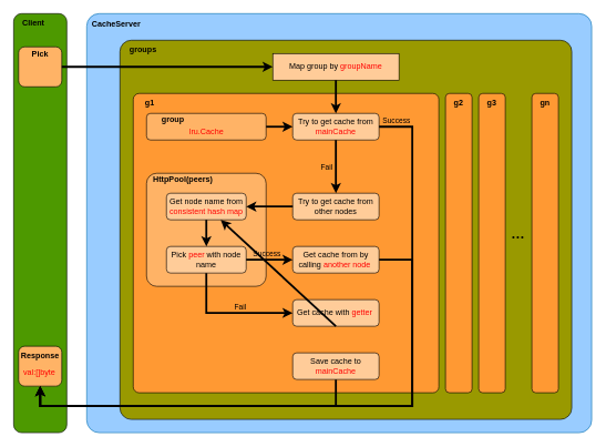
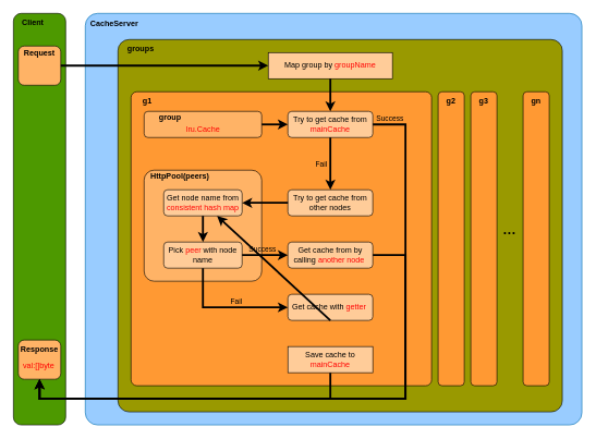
  <mxCell id="0" />
  <mxCell id="1" style="locked=1;" parent="0" />
  <mxCell id="2" value="" style="group" vertex="1" connectable="0" parent="1"><mxGeometry x="130" y="20" width="760" height="630" as="geometry" /></mxCell>
  <mxCell id="3" value="" style="rounded=1;whiteSpace=wrap;html=1;labelBackgroundColor=none;fontColor=#ffffff;fillColor=#99CCFF;arcSize=3;strokeColor=#006EAF;" vertex="1" parent="2"><mxGeometry width="760" height="630" as="geometry" /></mxCell>
  <mxCell id="4" value="&lt;b&gt;&lt;font color=&quot;#000000&quot;&gt;CacheServer&lt;/font&gt;&lt;/b&gt;" style="text;html=1;strokeColor=none;fillColor=none;align=center;verticalAlign=middle;whiteSpace=wrap;rounded=0;labelBackgroundColor=none;fontColor=#FF0000;" vertex="1" parent="2"><mxGeometry x="7.451" width="74.51" height="31.5" as="geometry" /></mxCell>
  <mxCell id="5" value="" style="group" vertex="1" connectable="0" parent="1"><mxGeometry x="20" y="20" width="80" height="630" as="geometry" /></mxCell>
  <mxCell id="6" value="" style="rounded=1;whiteSpace=wrap;html=1;labelBackgroundColor=none;fontSize=20;fontColor=#000000;fillColor=#4D9900;" vertex="1" parent="5"><mxGeometry width="80" height="630" as="geometry" /></mxCell>
  <mxCell id="7" value="&lt;font style=&quot;font-size: 12px&quot;&gt;&lt;b&gt;Client&lt;/b&gt;&lt;/font&gt;" style="text;html=1;strokeColor=none;fillColor=none;align=center;verticalAlign=middle;whiteSpace=wrap;rounded=0;labelBackgroundColor=none;fontSize=20;fontColor=#000000;" vertex="1" parent="5"><mxGeometry width="60" height="20" as="geometry" /></mxCell>
  <mxCell id="8" value="元素" style="" parent="0" />
  <mxCell id="9" value="" style="group" vertex="1" connectable="0" parent="8"><mxGeometry x="180" y="60" width="680" height="570" as="geometry" /></mxCell>
  <mxCell id="10" value="" style="rounded=1;whiteSpace=wrap;html=1;labelBackgroundColor=none;fontColor=#000000;fillColor=#999900;arcSize=3;" vertex="1" parent="9"><mxGeometry width="680" height="570" as="geometry" /></mxCell>
  <mxCell id="11" value="&lt;b&gt;&lt;font color=&quot;#000000&quot;&gt;groups&lt;/font&gt;&lt;/b&gt;" style="text;html=1;strokeColor=none;fillColor=none;align=center;verticalAlign=middle;whiteSpace=wrap;rounded=0;labelBackgroundColor=none;fontColor=#FF0000;" vertex="1" parent="9"><mxGeometry width="70" height="30" as="geometry" /></mxCell>
  <mxCell id="12" value="Map group by &lt;font color=&quot;#ff0000&quot;&gt;groupName&lt;/font&gt;" style="whiteSpace=wrap;html=1;labelBackgroundColor=none;fontColor=#000000;fillColor=#FFCC99;rounded=0;" vertex="1" parent="9"><mxGeometry x="230" y="20" width="190" height="40" as="geometry" /></mxCell>
  <mxCell id="13" value="" style="group" vertex="1" connectable="0" parent="8"><mxGeometry x="200" y="140" width="460" height="450" as="geometry" /></mxCell>
  <mxCell id="14" value="" style="rounded=1;whiteSpace=wrap;html=1;fillColor=#FF9933;arcSize=2;" vertex="1" parent="13"><mxGeometry width="460" height="450" as="geometry" /></mxCell>
  <mxCell id="15" value="&lt;b&gt;g1&lt;/b&gt;" style="text;html=1;strokeColor=none;fillColor=none;align=center;verticalAlign=middle;whiteSpace=wrap;rounded=0;fontColor=#000000;" vertex="1" parent="13"><mxGeometry width="50" height="30" as="geometry" /></mxCell>
  <mxCell id="16" value="Try to get cache from &lt;font color=&quot;#ff0000&quot;&gt;mainCache&lt;/font&gt;" style="rounded=1;whiteSpace=wrap;html=1;fontColor=#000000;fillColor=#FFCC99;" vertex="1" parent="8"><mxGeometry x="440" y="170" width="130" height="40" as="geometry" /></mxCell>
  <mxCell id="17" value="" style="group" vertex="1" connectable="0" parent="8"><mxGeometry x="220" y="170" width="180" height="40" as="geometry" /></mxCell>
  <mxCell id="18" value="" style="rounded=1;whiteSpace=wrap;html=1;fillColor=#FFB366;" vertex="1" parent="17"><mxGeometry width="180" height="40" as="geometry" /></mxCell>
  <mxCell id="19" value="&lt;b&gt;group&lt;/b&gt;" style="text;html=1;strokeColor=none;fillColor=none;align=center;verticalAlign=middle;whiteSpace=wrap;rounded=0;fontColor=#000000;" vertex="1" parent="17"><mxGeometry width="80" height="20" as="geometry" /></mxCell>
  <mxCell id="20" value="&lt;font color=&quot;#ff0000&quot;&gt;lru.Cache&lt;/font&gt;" style="text;html=1;strokeColor=none;fillColor=none;align=center;verticalAlign=middle;whiteSpace=wrap;rounded=0;fontColor=#000000;" vertex="1" parent="17"><mxGeometry x="37.5" y="18" width="105" height="20" as="geometry" /></mxCell>
  <mxCell id="21" value="Try to get cache from other nodes" style="rounded=1;whiteSpace=wrap;html=1;fontColor=#000000;fillColor=#FFCC99;" vertex="1" parent="8"><mxGeometry x="440" y="290" width="130" height="40" as="geometry" /></mxCell>
  <mxCell id="22" value="" style="group" vertex="1" connectable="0" parent="8"><mxGeometry x="240" y="250" width="160" height="200" as="geometry" /></mxCell>
  <mxCell id="23" value="" style="rounded=1;whiteSpace=wrap;html=1;fillColor=#FFB366;arcSize=9;" vertex="1" parent="22"><mxGeometry x="-20" y="10" width="180" height="170" as="geometry" /></mxCell>
  <mxCell id="24" value="&lt;b&gt;HttpPool(peers)&lt;/b&gt;" style="text;html=1;strokeColor=none;fillColor=none;align=center;verticalAlign=middle;whiteSpace=wrap;rounded=0;fontColor=#000000;" vertex="1" parent="22"><mxGeometry x="-20" y="10" width="110" height="20" as="geometry" /></mxCell>
  <mxCell id="25" value="Get node name from &lt;font color=&quot;#ff0000&quot;&gt;consistent hash map&lt;/font&gt;" style="rounded=1;whiteSpace=wrap;html=1;fontColor=#000000;fillColor=#FFCC99;" vertex="1" parent="22"><mxGeometry x="10" y="40" width="120" height="40" as="geometry" /></mxCell>
  <mxCell id="26" value="Pick &lt;font color=&quot;#ff0000&quot;&gt;peer&lt;/font&gt; with node name" style="rounded=1;whiteSpace=wrap;html=1;fontColor=#000000;fillColor=#FFCC99;" vertex="1" parent="22"><mxGeometry x="10" y="120" width="120" height="40" as="geometry" /></mxCell>
  <mxCell id="27" value="Get cache from by calling &lt;font color=&quot;#ff0000&quot;&gt;another node&lt;/font&gt;&amp;nbsp;" style="rounded=1;whiteSpace=wrap;html=1;fontColor=#000000;fillColor=#FFCC99;" vertex="1" parent="8"><mxGeometry x="440" y="370" width="130" height="40" as="geometry" /></mxCell>
  <mxCell id="28" value="Get cache with &lt;font color=&quot;#ff0000&quot;&gt;getter&lt;/font&gt;&amp;nbsp;" style="rounded=1;whiteSpace=wrap;html=1;fontColor=#000000;fillColor=#FFCC99;" vertex="1" parent="8"><mxGeometry x="440" y="450" width="130" height="40" as="geometry" /></mxCell>
- <mxCell id="29" value="Save cache to &lt;font color=&quot;#ff0000&quot;&gt;mainCache&lt;/font&gt;" style="rounded=1;whiteSpace=wrap;html=1;fontColor=#000000;fillColor=#FFCC99;" vertex="1" parent="8"><mxGeometry x="440" y="530" width="130" height="40" as="geometry" /></mxCell>
+ <mxCell id="29" value="Save cache to &lt;font color=&quot;#ff0000&quot;&gt;mainCache&lt;/font&gt;" style="whiteSpace=wrap;html=1;fontColor=#000000;fillColor=#FFCC99;rounded=0;" vertex="1" parent="8"><mxGeometry x="440" y="530" width="130" height="40" as="geometry" /></mxCell>
  <mxCell id="30" value="" style="group" vertex="1" connectable="0" parent="8"><mxGeometry x="800" y="140" width="40" height="450" as="geometry" /></mxCell>
  <mxCell id="31" value="" style="rounded=1;whiteSpace=wrap;html=1;fillColor=#FF9933;" vertex="1" parent="30"><mxGeometry width="40" height="450" as="geometry" /></mxCell>
  <mxCell id="32" value="&lt;b&gt;gn&lt;/b&gt;" style="text;html=1;strokeColor=none;fillColor=none;align=center;verticalAlign=middle;whiteSpace=wrap;rounded=0;fontColor=#000000;" vertex="1" parent="30"><mxGeometry width="40" height="30" as="geometry" /></mxCell>
  <mxCell id="33" value="" style="group" vertex="1" connectable="0" parent="8"><mxGeometry x="720" y="140" width="40" height="450" as="geometry" /></mxCell>
  <mxCell id="34" value="" style="rounded=1;whiteSpace=wrap;html=1;fillColor=#FF9933;" vertex="1" parent="33"><mxGeometry width="40" height="450" as="geometry" /></mxCell>
  <mxCell id="35" value="&lt;b&gt;g3&lt;/b&gt;" style="text;html=1;strokeColor=none;fillColor=none;align=center;verticalAlign=middle;whiteSpace=wrap;rounded=0;fontColor=#000000;" vertex="1" parent="33"><mxGeometry width="40" height="30" as="geometry" /></mxCell>
  <mxCell id="36" value="&lt;b&gt;&lt;font style=&quot;font-size: 20px&quot;&gt;···&lt;/font&gt;&lt;/b&gt;" style="text;html=1;strokeColor=none;fillColor=none;align=center;verticalAlign=middle;whiteSpace=wrap;rounded=0;labelBackgroundColor=none;fontColor=#000000;" vertex="1" parent="8"><mxGeometry x="760" y="340" width="40" height="30" as="geometry" /></mxCell>
  <mxCell id="37" value="" style="group" vertex="1" connectable="0" parent="8"><mxGeometry x="670" y="140" width="180" height="470" as="geometry" /></mxCell>
  <mxCell id="38" value="" style="rounded=1;whiteSpace=wrap;html=1;fillColor=#FF9933;" vertex="1" parent="37"><mxGeometry width="40" height="450" as="geometry" /></mxCell>
  <mxCell id="39" value="&lt;b&gt;g2&lt;/b&gt;" style="text;html=1;strokeColor=none;fillColor=none;align=center;verticalAlign=middle;whiteSpace=wrap;rounded=0;fontColor=#000000;" vertex="1" parent="37"><mxGeometry width="40" height="30" as="geometry" /></mxCell>
  <mxCell id="40" value="" style="group" vertex="1" connectable="0" parent="8"><mxGeometry x="27.5" y="70" width="65" height="70" as="geometry" /></mxCell>
  <mxCell id="41" value="" style="rounded=1;whiteSpace=wrap;html=1;fontColor=#000000;fillColor=#FFB366;" vertex="1" parent="40"><mxGeometry width="65" height="60" as="geometry" /></mxCell>
- <mxCell id="42" value="&lt;b&gt;Pick&lt;/b&gt;" style="text;html=1;strokeColor=none;fillColor=none;align=center;verticalAlign=middle;whiteSpace=wrap;rounded=0;labelBackgroundColor=none;fontSize=12;fontColor=#000000;" vertex="1" parent="40"><mxGeometry x="2.5" y="6" width="60" height="10" as="geometry" /></mxCell>
+ <mxCell id="42" value="&lt;b&gt;Request&lt;/b&gt;" style="text;html=1;strokeColor=none;fillColor=none;align=center;verticalAlign=middle;whiteSpace=wrap;rounded=0;labelBackgroundColor=none;fontSize=12;fontColor=#000000;" vertex="1" parent="40"><mxGeometry x="2.5" y="6" width="60" height="10" as="geometry" /></mxCell>
  <mxCell id="43" value="" style="group" vertex="1" connectable="0" parent="8"><mxGeometry x="27.5" y="520" width="65" height="60" as="geometry" /></mxCell>
  <mxCell id="44" value="" style="rounded=1;whiteSpace=wrap;html=1;fontColor=#000000;fillColor=#FFB366;" vertex="1" parent="43"><mxGeometry width="65" height="60" as="geometry" /></mxCell>
  <mxCell id="45" value="&lt;b&gt;Response&lt;/b&gt;" style="text;html=1;strokeColor=none;fillColor=none;align=center;verticalAlign=middle;whiteSpace=wrap;rounded=0;labelBackgroundColor=none;fontSize=12;fontColor=#000000;" vertex="1" parent="43"><mxGeometry x="2.5" y="10" width="60" height="10" as="geometry" /></mxCell>
  <mxCell id="46" value="&lt;font color=&quot;#ff0000&quot;&gt;val:[]byte&lt;/font&gt;" style="text;html=1;strokeColor=none;fillColor=none;align=center;verticalAlign=middle;whiteSpace=wrap;rounded=0;labelBackgroundColor=none;fontSize=12;fontColor=#000000;" vertex="1" parent="43"><mxGeometry x="2.5" y="30" width="57.5" height="20" as="geometry" /></mxCell>
  <mxCell id="47" value="arrows" style="" parent="0" />
  <mxCell id="48" style="edgeStyle=none;rounded=0;html=1;exitX=1;exitY=0.5;exitDx=0;exitDy=0;entryX=0;entryY=0.5;entryDx=0;entryDy=0;fontColor=#FF0000;startArrow=none;startFill=0;strokeColor=#000000;strokeWidth=3;" edge="1" parent="47" source="18" target="16"><mxGeometry relative="1" as="geometry" /></mxCell>
  <mxCell id="49" style="edgeStyle=none;rounded=0;html=1;exitX=0.5;exitY=1;exitDx=0;exitDy=0;entryX=0.5;entryY=0;entryDx=0;entryDy=0;fontColor=#FF0000;startArrow=none;startFill=0;strokeColor=#000000;strokeWidth=3;" edge="1" parent="47" source="16" target="21"><mxGeometry relative="1" as="geometry" /></mxCell>
  <mxCell id="50" value="Fail" style="edgeLabel;html=1;align=center;verticalAlign=middle;resizable=0;points=[];fontColor=#000000;labelBackgroundColor=none;" vertex="1" connectable="0" parent="49"><mxGeometry x="-0.358" relative="1" as="geometry"><mxPoint x="-15" y="14" as="offset" /></mxGeometry></mxCell>
  <mxCell id="51" style="edgeStyle=none;rounded=0;html=1;exitX=0;exitY=0.5;exitDx=0;exitDy=0;entryX=1;entryY=0.5;entryDx=0;entryDy=0;fontColor=#FF0000;startArrow=none;startFill=0;strokeColor=#000000;strokeWidth=3;" edge="1" parent="47" source="21" target="25"><mxGeometry relative="1" as="geometry" /></mxCell>
  <mxCell id="52" style="edgeStyle=none;rounded=0;html=1;exitX=1;exitY=0.5;exitDx=0;exitDy=0;entryX=0;entryY=0.5;entryDx=0;entryDy=0;fontColor=#FF0000;startArrow=none;startFill=0;strokeColor=#000000;strokeWidth=3;" edge="1" parent="47" source="26" target="27"><mxGeometry relative="1" as="geometry" /></mxCell>
  <mxCell id="53" value="Success" style="edgeLabel;html=1;align=center;verticalAlign=middle;resizable=0;points=[];fontColor=#000000;labelBackgroundColor=none;" vertex="1" connectable="0" parent="52"><mxGeometry x="-0.476" y="1" relative="1" as="geometry"><mxPoint x="12" y="-9" as="offset" /></mxGeometry></mxCell>
  <mxCell id="54" style="edgeStyle=none;rounded=0;html=1;exitX=0.5;exitY=1;exitDx=0;exitDy=0;fontColor=#FF0000;startArrow=none;startFill=0;strokeColor=#000000;strokeWidth=3;" edge="1" parent="47" source="28" target="25"><mxGeometry relative="1" as="geometry" /></mxCell>
  <mxCell id="55" style="edgeStyle=orthogonalEdgeStyle;rounded=0;html=1;exitX=0.5;exitY=1;exitDx=0;exitDy=0;fontColor=#000000;startArrow=none;startFill=0;strokeColor=#000000;strokeWidth=3;elbow=vertical;" edge="1" parent="47" source="29"><mxGeometry relative="1" as="geometry"><mxPoint x="60" y="580" as="targetPoint" /><Array as="points"><mxPoint x="505" y="610" /><mxPoint x="60" y="610" /></Array></mxGeometry></mxCell>
  <mxCell id="56" style="edgeStyle=none;rounded=0;html=1;exitX=0.5;exitY=1;exitDx=0;exitDy=0;fontColor=#FF0000;startArrow=none;startFill=0;strokeColor=#000000;strokeWidth=3;" edge="1" parent="47" source="25" target="26"><mxGeometry relative="1" as="geometry" /></mxCell>
  <mxCell id="57" style="edgeStyle=orthogonalEdgeStyle;rounded=0;html=1;exitX=1;exitY=0.5;exitDx=0;exitDy=0;fontColor=#000000;startArrow=none;startFill=0;strokeColor=#000000;strokeWidth=3;elbow=vertical;entryX=0.5;entryY=1;entryDx=0;entryDy=0;" edge="1" parent="47" source="27" target="44"><mxGeometry relative="1" as="geometry"><mxPoint x="100" y="470" as="targetPoint" /><Array as="points"><mxPoint x="620" y="390" /><mxPoint x="620" y="610" /><mxPoint x="60" y="610" /></Array></mxGeometry></mxCell>
  <mxCell id="58" style="edgeStyle=orthogonalEdgeStyle;rounded=0;html=1;exitX=0.5;exitY=1;exitDx=0;exitDy=0;entryX=0;entryY=0.5;entryDx=0;entryDy=0;fontColor=#000000;startArrow=none;startFill=0;strokeColor=#000000;strokeWidth=3;elbow=vertical;" edge="1" parent="47" source="26" target="28"><mxGeometry relative="1" as="geometry" /></mxCell>
  <mxCell id="59" value="Fail" style="edgeLabel;html=1;align=center;verticalAlign=middle;resizable=0;points=[];fontColor=#000000;labelBackgroundColor=none;" vertex="1" connectable="0" parent="58"><mxGeometry x="-0.061" y="1" relative="1" as="geometry"><mxPoint x="21" y="-9" as="offset" /></mxGeometry></mxCell>
  <mxCell id="60" style="edgeStyle=orthogonalEdgeStyle;rounded=0;html=1;exitX=1;exitY=0.5;exitDx=0;exitDy=0;fontColor=#000000;startArrow=none;startFill=0;strokeColor=#000000;strokeWidth=3;elbow=vertical;entryX=0.5;entryY=1;entryDx=0;entryDy=0;" edge="1" parent="47" source="16" target="44"><mxGeometry relative="1" as="geometry"><mxPoint x="90" y="520" as="targetPoint" /><Array as="points"><mxPoint x="620" y="190" /><mxPoint x="620" y="610" /><mxPoint x="60" y="610" /></Array></mxGeometry></mxCell>
  <mxCell id="61" value="Success" style="edgeLabel;html=1;align=center;verticalAlign=middle;resizable=0;points=[];fontColor=#000000;labelBackgroundColor=none;" vertex="1" connectable="0" parent="60"><mxGeometry x="-0.881" relative="1" as="geometry"><mxPoint x="-25" y="-23" as="offset" /></mxGeometry></mxCell>
  <mxCell id="62" style="edgeStyle=orthogonalEdgeStyle;rounded=0;html=1;fontSize=12;fontColor=#000000;startArrow=none;startFill=0;strokeColor=#000000;strokeWidth=3;elbow=vertical;exitX=1;exitY=0.5;exitDx=0;exitDy=0;" edge="1" parent="47" source="41" target="12"><mxGeometry relative="1" as="geometry"><mxPoint x="100" y="118" as="sourcePoint" /></mxGeometry></mxCell>
  <mxCell id="63" style="edgeStyle=orthogonalEdgeStyle;rounded=0;html=1;exitX=0.5;exitY=1;exitDx=0;exitDy=0;entryX=0.5;entryY=0;entryDx=0;entryDy=0;fontSize=12;fontColor=#000000;startArrow=none;startFill=0;strokeColor=#000000;strokeWidth=3;elbow=vertical;" edge="1" parent="47" source="12" target="16"><mxGeometry relative="1" as="geometry" /></mxCell>
